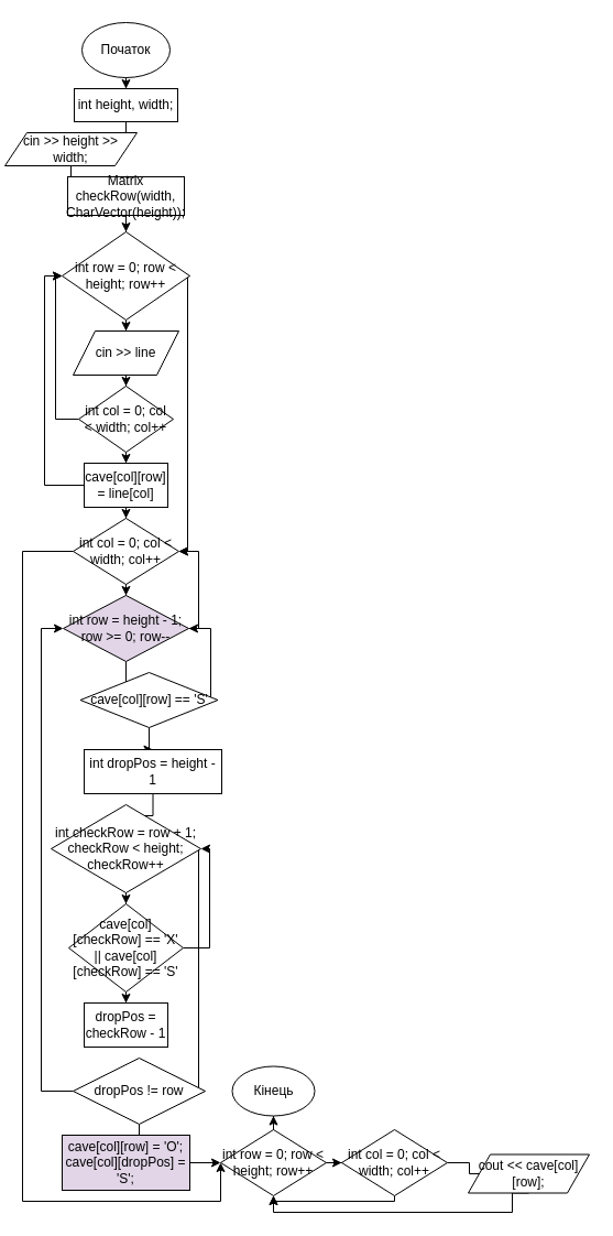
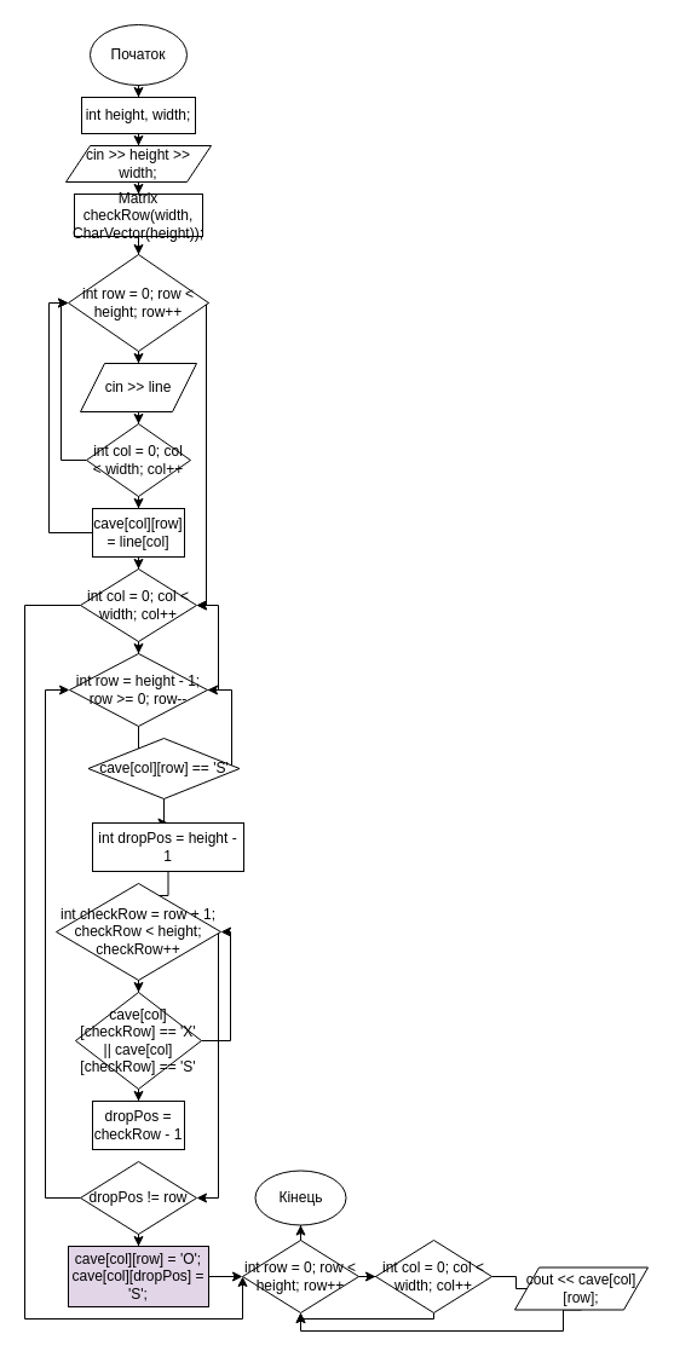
  <mxCell id="0" />
  <mxCell id="1" parent="0" />
  <mxCell id="2" value="" style="edgeStyle=orthogonalEdgeStyle;rounded=0;orthogonalLoop=1;jettySize=auto;html=1;" edge="1" parent="1" source="3" target="5"><mxGeometry relative="1" as="geometry" /></mxCell>
  <mxCell id="3" value="Початок" style="ellipse;whiteSpace=wrap;html=1;" vertex="1" parent="1"><mxGeometry x="74" width="80" height="50" as="geometry" y="20" /></mxCell>
  <mxCell id="4" value="" style="edgeStyle=orthogonalEdgeStyle;rounded=0;orthogonalLoop=1;jettySize=auto;html=1;" edge="1" parent="1" source="5" target="7"><mxGeometry relative="1" as="geometry" /></mxCell>
  <mxCell id="5" value="int height, width;" style="whiteSpace=wrap;html=1;" vertex="1" parent="1"><mxGeometry x="67" y="80" width="94" height="30" as="geometry" /></mxCell>
  <mxCell id="6" value="" style="edgeStyle=orthogonalEdgeStyle;rounded=0;orthogonalLoop=1;jettySize=auto;html=1;" edge="1" parent="1" source="7" target="9"><mxGeometry relative="1" as="geometry" /></mxCell>
- <mxCell id="7" value="&lt;div&gt;cin &amp;gt;&amp;gt; height &amp;gt;&amp;gt; width;&lt;/div&gt;" style="shape=parallelogram;perimeter=parallelogramPerimeter;whiteSpace=wrap;html=1;fixedSize=1;" vertex="1" parent="1"><mxGeometry x="4" y="120" width="120" height="30" as="geometry" /></mxCell>
+ <mxCell id="7" value="&lt;div&gt;cin &amp;gt;&amp;gt; height &amp;gt;&amp;gt; width;&lt;/div&gt;" style="shape=parallelogram;perimeter=parallelogramPerimeter;whiteSpace=wrap;html=1;fixedSize=1;" vertex="1" parent="1"><mxGeometry x="54" y="120" width="120" height="30" as="geometry" /></mxCell>
  <mxCell id="8" value="" style="edgeStyle=orthogonalEdgeStyle;rounded=0;orthogonalLoop=1;jettySize=auto;html=1;" edge="1" parent="1" source="9" target="12"><mxGeometry relative="1" as="geometry" /></mxCell>
  <mxCell id="9" value="Matrix checkRow(width, CharVector(height));" style="whiteSpace=wrap;html=1;" vertex="1" parent="1"><mxGeometry x="61" y="160" width="106" height="35" as="geometry" /></mxCell>
  <mxCell id="10" value="" style="edgeStyle=orthogonalEdgeStyle;rounded=0;orthogonalLoop=1;jettySize=auto;html=1;" edge="1" parent="1" source="12" target="14"><mxGeometry relative="1" as="geometry" /></mxCell>
  <mxCell id="11" style="edgeStyle=orthogonalEdgeStyle;rounded=0;orthogonalLoop=1;jettySize=auto;html=1;exitX=1;exitY=0.5;exitDx=0;exitDy=0;" edge="1" parent="1" source="12" target="23"><mxGeometry relative="1" as="geometry"><Array as="points"><mxPoint x="170" y="250" /><mxPoint x="170" y="500" /></Array></mxGeometry></mxCell>
  <mxCell id="12" value="int row = 0; row &amp;lt; height; row++" style="rhombus;whiteSpace=wrap;html=1;" vertex="1" parent="1"><mxGeometry x="56" y="210" width="116" height="80" as="geometry" /></mxCell>
  <mxCell id="13" value="" style="edgeStyle=orthogonalEdgeStyle;rounded=0;orthogonalLoop=1;jettySize=auto;html=1;" edge="1" parent="1" source="14" target="17"><mxGeometry relative="1" as="geometry" /></mxCell>
  <mxCell id="14" value="cin &amp;gt;&amp;gt; line" style="shape=parallelogram;perimeter=parallelogramPerimeter;whiteSpace=wrap;html=1;fixedSize=1;" vertex="1" parent="1"><mxGeometry x="66" y="300" width="96" height="40" as="geometry" /></mxCell>
  <mxCell id="15" value="" style="edgeStyle=orthogonalEdgeStyle;rounded=0;orthogonalLoop=1;jettySize=auto;html=1;" edge="1" parent="1" source="17" target="20"><mxGeometry relative="1" as="geometry" /></mxCell>
  <mxCell id="16" style="edgeStyle=orthogonalEdgeStyle;rounded=0;orthogonalLoop=1;jettySize=auto;html=1;entryX=0;entryY=0.5;entryDx=0;entryDy=0;" edge="1" parent="1" source="17" target="12"><mxGeometry relative="1" as="geometry"><Array as="points"><mxPoint x="50" y="380" /><mxPoint x="50" y="250" /></Array></mxGeometry></mxCell>
  <mxCell id="17" value="int col = 0; col &amp;lt; width; col++" style="rhombus;whiteSpace=wrap;html=1;" vertex="1" parent="1"><mxGeometry x="71" y="350" width="86" height="60" as="geometry" /></mxCell>
  <mxCell id="18" value="" style="edgeStyle=orthogonalEdgeStyle;rounded=0;orthogonalLoop=1;jettySize=auto;html=1;" edge="1" parent="1" source="20" target="23"><mxGeometry relative="1" as="geometry" /></mxCell>
  <mxCell id="19" style="edgeStyle=orthogonalEdgeStyle;rounded=0;orthogonalLoop=1;jettySize=auto;html=1;entryX=0;entryY=0.5;entryDx=0;entryDy=0;" edge="1" parent="1" source="20" target="12"><mxGeometry relative="1" as="geometry"><Array as="points"><mxPoint x="40" y="440" /><mxPoint x="40" y="250" /></Array></mxGeometry></mxCell>
  <mxCell id="20" value="cave[col][row] = line[col]" style="whiteSpace=wrap;html=1;" vertex="1" parent="1"><mxGeometry x="76" y="420" width="76" height="40" as="geometry" /></mxCell>
  <mxCell id="21" value="" style="edgeStyle=orthogonalEdgeStyle;rounded=0;orthogonalLoop=1;jettySize=auto;html=1;" edge="1" parent="1" source="23" target="26"><mxGeometry relative="1" as="geometry" /></mxCell>
  <mxCell id="22" style="edgeStyle=orthogonalEdgeStyle;rounded=0;orthogonalLoop=1;jettySize=auto;html=1;entryX=0;entryY=0.5;entryDx=0;entryDy=0;" edge="1" parent="1" source="23" target="46"><mxGeometry relative="1" as="geometry"><Array as="points"><mxPoint x="20" y="500" /><mxPoint x="20" y="1090" /><mxPoint x="200" y="1090" /></Array></mxGeometry></mxCell>
  <mxCell id="23" value="int col = 0; col &amp;lt; width; col++" style="rhombus;whiteSpace=wrap;html=1;" vertex="1" parent="1"><mxGeometry x="66" y="470" width="96" height="60" as="geometry" /></mxCell>
  <mxCell id="24" value="" style="edgeStyle=orthogonalEdgeStyle;rounded=0;orthogonalLoop=1;jettySize=auto;html=1;" edge="1" parent="1" source="26" target="29"><mxGeometry relative="1" as="geometry" /></mxCell>
  <mxCell id="25" style="edgeStyle=orthogonalEdgeStyle;rounded=0;orthogonalLoop=1;jettySize=auto;html=1;entryX=1;entryY=0.5;entryDx=0;entryDy=0;" edge="1" parent="1" source="26" target="23"><mxGeometry relative="1" as="geometry"><mxPoint x="200" y="500" as="targetPoint" /><Array as="points"><mxPoint x="180" y="570" /><mxPoint x="180" y="500" /></Array></mxGeometry></mxCell>
- <mxCell id="26" value="int row = height - 1; row &amp;gt;= 0; row--" style="rhombus;whiteSpace=wrap;html=1;fillColor=#e1d5e7;" vertex="1" parent="1"><mxGeometry x="57" y="540" width="114" height="60" as="geometry" /></mxCell>
+ <mxCell id="26" value="int row = height - 1; row &amp;gt;= 0; row--" style="rhombus;whiteSpace=wrap;html=1;" vertex="1" parent="1"><mxGeometry x="57" y="540" width="114" height="60" as="geometry" /></mxCell>
  <mxCell id="27" value="" style="edgeStyle=orthogonalEdgeStyle;rounded=0;orthogonalLoop=1;jettySize=auto;html=1;" edge="1" parent="1" source="29" target="31"><mxGeometry relative="1" as="geometry" /></mxCell>
  <mxCell id="28" style="edgeStyle=orthogonalEdgeStyle;rounded=0;orthogonalLoop=1;jettySize=auto;html=1;entryX=1;entryY=0.5;entryDx=0;entryDy=0;" edge="1" parent="1" source="29" target="26"><mxGeometry relative="1" as="geometry"><Array as="points"><mxPoint x="191" y="640" /><mxPoint x="191" y="570" /></Array></mxGeometry></mxCell>
  <mxCell id="29" value="cave[col][row] == 'S'" style="rhombus;whiteSpace=wrap;html=1;" vertex="1" parent="1"><mxGeometry x="72.5" y="610" width="125" height="50" as="geometry" /></mxCell>
  <mxCell id="30" value="" style="edgeStyle=orthogonalEdgeStyle;rounded=0;orthogonalLoop=1;jettySize=auto;html=1;" edge="1" parent="1" source="31" target="34"><mxGeometry relative="1" as="geometry" /></mxCell>
  <mxCell id="31" value="int dropPos = height - 1" style="whiteSpace=wrap;html=1;" vertex="1" parent="1"><mxGeometry x="76" y="680" width="125" height="40" as="geometry" /></mxCell>
  <mxCell id="32" value="" style="edgeStyle=orthogonalEdgeStyle;rounded=0;orthogonalLoop=1;jettySize=auto;html=1;" edge="1" parent="1" source="34" target="37"><mxGeometry relative="1" as="geometry" /></mxCell>
  <mxCell id="33" style="edgeStyle=orthogonalEdgeStyle;rounded=0;orthogonalLoop=1;jettySize=auto;html=1;entryX=1;entryY=0.5;entryDx=0;entryDy=0;" edge="1" parent="1" source="34" target="41"><mxGeometry relative="1" as="geometry"><Array as="points"><mxPoint x="180" y="990" /></Array></mxGeometry></mxCell>
  <mxCell id="34" value="int checkRow = row + 1; checkRow &amp;lt; height; checkRow++" style="rhombus;whiteSpace=wrap;html=1;" vertex="1" parent="1"><mxGeometry x="46" y="730" width="136" height="80" as="geometry" /></mxCell>
  <mxCell id="35" value="" style="edgeStyle=orthogonalEdgeStyle;rounded=0;orthogonalLoop=1;jettySize=auto;html=1;" edge="1" parent="1" source="37" target="38"><mxGeometry relative="1" as="geometry" /></mxCell>
  <mxCell id="36" style="edgeStyle=orthogonalEdgeStyle;rounded=0;orthogonalLoop=1;jettySize=auto;html=1;entryX=1;entryY=0.5;entryDx=0;entryDy=0;" edge="1" parent="1" source="37" target="34"><mxGeometry relative="1" as="geometry"><Array as="points"><mxPoint x="190" y="860" /><mxPoint x="190" y="770" /></Array></mxGeometry></mxCell>
  <mxCell id="37" value="cave[col][checkRow] == 'X' || cave[col][checkRow] == 'S'" style="rhombus;whiteSpace=wrap;html=1;" vertex="1" parent="1"><mxGeometry x="62" y="820" width="104" height="80" as="geometry" /></mxCell>
  <mxCell id="38" value="dropPos = checkRow - 1" style="whiteSpace=wrap;html=1;" vertex="1" parent="1"><mxGeometry x="76" y="910" width="76" height="40" as="geometry" /></mxCell>
  <mxCell id="39" value="" style="edgeStyle=orthogonalEdgeStyle;rounded=0;orthogonalLoop=1;jettySize=auto;html=1;" edge="1" parent="1" source="41" target="43"><mxGeometry relative="1" as="geometry" /></mxCell>
  <mxCell id="40" style="edgeStyle=orthogonalEdgeStyle;rounded=0;orthogonalLoop=1;jettySize=auto;html=1;entryX=0;entryY=0.5;entryDx=0;entryDy=0;" edge="1" parent="1" source="41" target="26"><mxGeometry relative="1" as="geometry"><Array as="points"><mxPoint x="37" y="990" /><mxPoint x="37" y="570" /></Array></mxGeometry></mxCell>
- <mxCell id="41" value="dropPos != row" style="rhombus;whiteSpace=wrap;html=1;" vertex="1" parent="1"><mxGeometry x="66" y="960" width="120" height="60" as="geometry" /></mxCell>
+ <mxCell id="41" value="dropPos != row" style="rhombus;whiteSpace=wrap;html=1;" vertex="1" parent="1"><mxGeometry x="66" y="960" width="96" height="60" as="geometry" /></mxCell>
  <mxCell id="42" value="" style="edgeStyle=orthogonalEdgeStyle;rounded=0;orthogonalLoop=1;jettySize=auto;html=1;" edge="1" parent="1" source="43" target="46"><mxGeometry relative="1" as="geometry" /></mxCell>
  <mxCell id="43" value="&lt;div&gt;cave[col][row] = 'O';&lt;/div&gt;&lt;div&gt;&lt;span style=&quot;background-color: initial;&quot;&gt;cave[col][dropPos] = 'S';&lt;/span&gt;&lt;/div&gt;" style="whiteSpace=wrap;html=1;fillColor=#e1d5e7;" vertex="1" parent="1"><mxGeometry x="56" y="1030" width="116" height="50" as="geometry" /></mxCell>
  <mxCell id="44" value="" style="edgeStyle=orthogonalEdgeStyle;rounded=0;orthogonalLoop=1;jettySize=auto;html=1;" edge="1" parent="1" source="46" target="50"><mxGeometry relative="1" as="geometry" /></mxCell>
  <mxCell id="45" value="" style="edgeStyle=orthogonalEdgeStyle;rounded=0;orthogonalLoop=1;jettySize=auto;html=1;" edge="1" parent="1" source="46" target="52"><mxGeometry relative="1" as="geometry" /></mxCell>
  <mxCell id="46" value="int row = 0; row &amp;lt; height; row++" style="rhombus;whiteSpace=wrap;html=1;" vertex="1" parent="1"><mxGeometry x="200" y="1025" width="96" height="60" as="geometry" /></mxCell>
  <mxCell id="47" value="" style="edgeStyle=orthogonalEdgeStyle;rounded=0;orthogonalLoop=1;jettySize=auto;html=1;" edge="1" parent="1" source="50" target="51"><mxGeometry relative="1" as="geometry" /></mxCell>
  <mxCell id="48" style="edgeStyle=orthogonalEdgeStyle;rounded=0;orthogonalLoop=1;jettySize=auto;html=1;entryX=0.5;entryY=1;entryDx=0;entryDy=0;exitX=0.5;exitY=1;exitDx=0;exitDy=0;" edge="1" parent="1" source="51" target="46"><mxGeometry relative="1" as="geometry"><Array as="points"><mxPoint x="465" y="1100" /><mxPoint x="248" y="1100" /></Array></mxGeometry></mxCell>
  <mxCell id="49" style="edgeStyle=orthogonalEdgeStyle;rounded=0;orthogonalLoop=1;jettySize=auto;html=1;exitX=0.5;exitY=1;exitDx=0;exitDy=0;entryX=0.5;entryY=1;entryDx=0;entryDy=0;" edge="1" parent="1" source="50" target="46"><mxGeometry relative="1" as="geometry"><Array as="points"><mxPoint x="358" y="1090" /><mxPoint x="248" y="1090" /></Array></mxGeometry></mxCell>
  <mxCell id="50" value="int col = 0; col &amp;lt; width; col++" style="rhombus;whiteSpace=wrap;html=1;" vertex="1" parent="1"><mxGeometry x="310" y="1025" width="96" height="60" as="geometry" /></mxCell>
  <mxCell id="51" value="cout &amp;lt;&amp;lt; cave[col][row];" style="shape=parallelogram;perimeter=parallelogramPerimeter;whiteSpace=wrap;html=1;fixedSize=1;" vertex="1" parent="1"><mxGeometry x="425" y="1047.5" width="110" height="35" as="geometry" /></mxCell>
  <mxCell id="52" value="Кінець" style="ellipse;whiteSpace=wrap;html=1;" vertex="1" parent="1"><mxGeometry x="210.5" y="967.5" width="75" height="45" as="geometry" /></mxCell>
